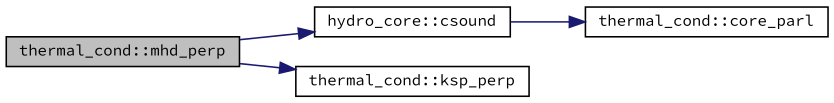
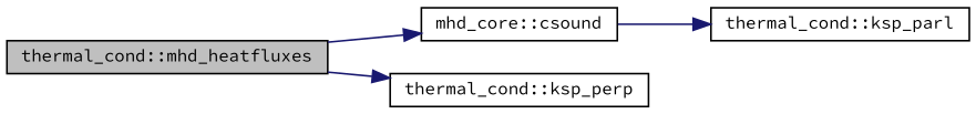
  digraph {
    fontname="Source Code Pro"
    rankdir=LR
    node [color=black fillcolor=white fontname="Source Code Pro" fontsize=10 shape=record style=filled]
    edge [color=midnightblue fontname="Source Code Pro" fontsize=10 labelfontname=Helvetica labelfontsize=10 style=solid]
-   n1 [fillcolor=grey75 fontcolor=black height=0.2 label="thermal_cond::mhd_perp" width=0.4]
-   n2 [height=0.2 label="hydro_core::csound" width=0.4]
+   n1 [fillcolor=grey75 fontcolor=black height=0.2 label="thermal_cond::mhd_heatfluxes" width=0.4]
+   n2 [height=0.2 label="mhd_core::csound" width=0.4]
    n3 [height=0.2 label="thermal_cond::ksp_perp" width=0.4]
-   n4 [height=0.2 label="thermal_cond::core_parl" width=0.4]
+   n4 [height=0.2 label="thermal_cond::ksp_parl" width=0.4]
    n1 -> n2
    n1 -> n3
    n2 -> n4
  }
